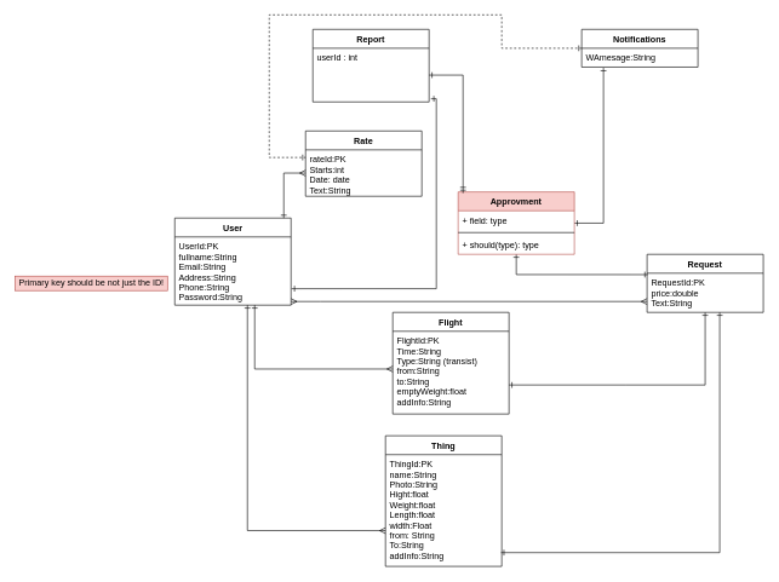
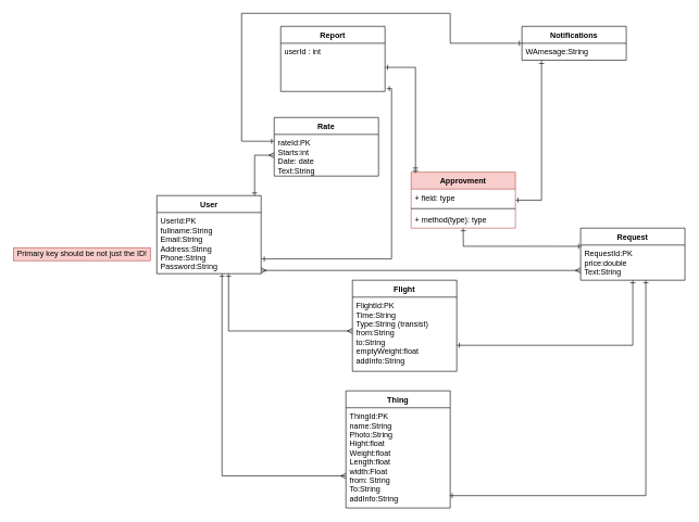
  <mxCell id="0" />
  <mxCell id="1" parent="0" />
  <mxCell id="2" style="edgeStyle=orthogonalEdgeStyle;rounded=0;orthogonalLoop=1;jettySize=auto;html=1;entryX=0;entryY=0.68;entryDx=0;entryDy=0;entryPerimeter=0;startArrow=ERone;startFill=0;endArrow=ERmany;endFill=0;" edge="1" parent="1" source="3" target="6"><mxGeometry relative="1" as="geometry"><Array as="points"><mxPoint x="340" y="731" /></Array></mxGeometry></mxCell>
  <mxCell id="3" value="User" style="swimlane;fontStyle=1;align=center;verticalAlign=top;childLayout=stackLayout;horizontal=1;startSize=26;horizontalStack=0;resizeParent=1;resizeParentMax=0;resizeLast=0;collapsible=1;marginBottom=0;" vertex="1" parent="1"><mxGeometry x="240" y="300" width="160" height="120" as="geometry" /></mxCell>
  <mxCell id="4" value="UserId:PK&#10;fullname:String&#10;Email:String&#10;Address:String&#10;Phone:String&#10;Password:String" style="text;strokeColor=none;fillColor=none;align=left;verticalAlign=top;spacingLeft=4;spacingRight=4;overflow=hidden;rotatable=0;points=[[0,0.5],[1,0.5]];portConstraint=eastwest;" vertex="1" parent="3"><mxGeometry y="26" width="160" height="94" as="geometry" /></mxCell>
  <mxCell id="5" value="Thing" style="swimlane;fontStyle=1;align=center;verticalAlign=top;childLayout=stackLayout;horizontal=1;startSize=26;horizontalStack=0;resizeParent=1;resizeParentMax=0;resizeLast=0;collapsible=1;marginBottom=0;" vertex="1" parent="1"><mxGeometry x="530" y="600" width="160" height="180" as="geometry" /></mxCell>
  <mxCell id="6" value="ThingId:PK&#10;name:String&#10;Photo:String&#10;Hight:float&#10;Weight:float&#10;Length:float&#10;width:Float&#10;from: String&#10;To:String&#10;addInfo:String" style="text;strokeColor=none;fillColor=none;align=left;verticalAlign=top;spacingLeft=4;spacingRight=4;overflow=hidden;rotatable=0;points=[[0,0.5],[1,0.5]];portConstraint=eastwest;" vertex="1" parent="5"><mxGeometry y="26" width="160" height="154" as="geometry" /></mxCell>
  <mxCell id="7" value="Flight" style="swimlane;fontStyle=1;align=center;verticalAlign=top;childLayout=stackLayout;horizontal=1;startSize=26;horizontalStack=0;resizeParent=1;resizeParentMax=0;resizeLast=0;collapsible=1;marginBottom=0;" vertex="1" parent="1"><mxGeometry x="540" y="430" width="160" height="140" as="geometry" /></mxCell>
  <mxCell id="8" value="FlightId:PK&#10;Time:String&#10;Type:String (transist)&#10;from:String&#10;to:String&#10;emptyWeight:float&#10;addInfo:String" style="text;strokeColor=none;fillColor=none;align=left;verticalAlign=top;spacingLeft=4;spacingRight=4;overflow=hidden;rotatable=0;points=[[0,0.5],[1,0.5]];portConstraint=eastwest;" vertex="1" parent="7"><mxGeometry y="26" width="160" height="114" as="geometry" /></mxCell>
  <mxCell id="9" style="edgeStyle=orthogonalEdgeStyle;rounded=0;orthogonalLoop=1;jettySize=auto;html=1;startArrow=ERone;startFill=0;endArrow=ERone;endFill=0;" edge="1" parent="1" source="10"><mxGeometry relative="1" as="geometry"><mxPoint x="689" y="761" as="targetPoint" /><Array as="points"><mxPoint x="990" y="761" /></Array></mxGeometry></mxCell>
  <mxCell id="10" value="Request" style="swimlane;fontStyle=1;align=center;verticalAlign=top;childLayout=stackLayout;horizontal=1;startSize=26;horizontalStack=0;resizeParent=1;resizeParentMax=0;resizeLast=0;collapsible=1;marginBottom=0;" vertex="1" parent="1"><mxGeometry x="890" y="350" width="160" height="80" as="geometry" /></mxCell>
  <mxCell id="11" value="RequestId:PK&#10;price:double&#10;Text:String" style="text;strokeColor=none;fillColor=none;align=left;verticalAlign=top;spacingLeft=4;spacingRight=4;overflow=hidden;rotatable=0;points=[[0,0.5],[1,0.5]];portConstraint=eastwest;" vertex="1" parent="10"><mxGeometry y="26" width="160" height="54" as="geometry" /></mxCell>
  <mxCell id="12" style="edgeStyle=orthogonalEdgeStyle;rounded=0;orthogonalLoop=1;jettySize=auto;html=1;startArrow=ERmany;startFill=0;endArrow=ERone;endFill=0;" edge="1" parent="1" target="4"><mxGeometry relative="1" as="geometry"><mxPoint x="540" y="508" as="sourcePoint" /><Array as="points"><mxPoint x="350" y="508" /></Array></mxGeometry></mxCell>
  <mxCell id="13" style="edgeStyle=orthogonalEdgeStyle;rounded=0;orthogonalLoop=1;jettySize=auto;html=1;startArrow=ERmany;startFill=0;endArrow=ERmany;endFill=0;" edge="1" parent="1" source="4"><mxGeometry relative="1" as="geometry"><mxPoint x="890" y="415" as="targetPoint" /><Array as="points"><mxPoint x="440" y="415" /><mxPoint x="440" y="415" /></Array></mxGeometry></mxCell>
  <mxCell id="14" value="Rate" style="swimlane;fontStyle=1;align=center;verticalAlign=top;childLayout=stackLayout;horizontal=1;startSize=26;horizontalStack=0;resizeParent=1;resizeParentMax=0;resizeLast=0;collapsible=1;marginBottom=0;" vertex="1" parent="1"><mxGeometry x="420" y="180" width="160" height="90" as="geometry" /></mxCell>
  <mxCell id="15" value="rateId:PK&#10;Starts:int&#10;Date: date&#10;Text:String" style="text;strokeColor=none;fillColor=none;align=left;verticalAlign=top;spacingLeft=4;spacingRight=4;overflow=hidden;rotatable=0;points=[[0,0.5],[1,0.5]];portConstraint=eastwest;" vertex="1" parent="14"><mxGeometry y="26" width="160" height="64" as="geometry" /></mxCell>
  <mxCell id="16" style="edgeStyle=orthogonalEdgeStyle;rounded=0;orthogonalLoop=1;jettySize=auto;html=1;startArrow=ERone;startFill=0;endArrow=ERmany;endFill=0;" edge="1" parent="1" target="15"><mxGeometry relative="1" as="geometry"><mxPoint x="390" y="300" as="sourcePoint" /><Array as="points"><mxPoint x="390" y="300" /><mxPoint x="390" y="238" /></Array></mxGeometry></mxCell>
  <mxCell id="17" style="edgeStyle=orthogonalEdgeStyle;rounded=0;orthogonalLoop=1;jettySize=auto;html=1;startArrow=ERone;startFill=0;endArrow=ERone;endFill=0;" edge="1" parent="1" source="11"><mxGeometry relative="1" as="geometry"><mxPoint x="700" y="530" as="targetPoint" /><Array as="points"><mxPoint x="860" y="530" /><mxPoint x="700" y="530" /></Array></mxGeometry></mxCell>
  <mxCell id="18" value="Notifications" style="swimlane;fontStyle=1;align=center;verticalAlign=top;childLayout=stackLayout;horizontal=1;startSize=26;horizontalStack=0;resizeParent=1;resizeParentMax=0;resizeLast=0;collapsible=1;marginBottom=0;" vertex="1" parent="1"><mxGeometry x="800" y="40" width="160" height="52" as="geometry" /></mxCell>
  <mxCell id="19" value="WAmesage:String&#10;" style="text;strokeColor=none;fillColor=none;align=left;verticalAlign=top;spacingLeft=4;spacingRight=4;overflow=hidden;rotatable=0;points=[[0,0.5],[1,0.5]];portConstraint=eastwest;" vertex="1" parent="18"><mxGeometry y="26" width="160" height="26" as="geometry" /></mxCell>
- <mxCell id="20" style="edgeStyle=orthogonalEdgeStyle;rounded=0;orthogonalLoop=1;jettySize=auto;html=1;startArrow=ERone;startFill=0;endArrow=ERone;endFill=0;exitX=0;exitY=0.5;exitDx=0;exitDy=0;entryX=0;entryY=0.164;entryDx=0;entryDy=0;entryPerimeter=0;dashed=1;" edge="1" parent="1" source="18" target="15"><mxGeometry relative="1" as="geometry"><mxPoint x="711" y="28" as="targetPoint" /><Array as="points"><mxPoint x="690" y="66" /><mxPoint x="690" y="20" /><mxPoint x="370" y="20" /><mxPoint x="370" y="217" /></Array></mxGeometry></mxCell>
+ <mxCell id="20" style="edgeStyle=orthogonalEdgeStyle;rounded=0;orthogonalLoop=1;jettySize=auto;html=1;startArrow=ERone;startFill=0;endArrow=ERone;endFill=0;exitX=0;exitY=0.5;exitDx=0;exitDy=0;entryX=0;entryY=0.164;entryDx=0;entryDy=0;entryPerimeter=0;" edge="1" parent="1" source="18" target="15"><mxGeometry relative="1" as="geometry"><mxPoint x="711" y="28" as="targetPoint" /><Array as="points"><mxPoint x="690" y="66" /><mxPoint x="690" y="20" /><mxPoint x="370" y="20" /><mxPoint x="370" y="217" /></Array></mxGeometry></mxCell>
  <mxCell id="21" value="Primary key should be not just the ID!" style="text;html=1;align=center;verticalAlign=middle;resizable=0;points=[];autosize=1;fillColor=#f8cecc;strokeColor=#b85450;" vertex="1" parent="1"><mxGeometry x="20" y="380" width="210" height="20" as="geometry" /></mxCell>
  <mxCell id="22" style="edgeStyle=orthogonalEdgeStyle;rounded=0;orthogonalLoop=1;jettySize=auto;html=1;entryX=0.006;entryY=0.036;entryDx=0;entryDy=0;entryPerimeter=0;startArrow=ERone;startFill=0;endArrow=ERone;endFill=0;" edge="1" parent="1" source="24" target="11"><mxGeometry relative="1" as="geometry" /></mxCell>
  <mxCell id="23" style="edgeStyle=orthogonalEdgeStyle;rounded=0;orthogonalLoop=1;jettySize=auto;html=1;startArrow=ERone;startFill=0;endArrow=ERone;endFill=0;" edge="1" parent="1" source="24"><mxGeometry relative="1" as="geometry"><mxPoint x="830" y="93" as="targetPoint" /><Array as="points"><mxPoint x="830" y="307" /><mxPoint x="830" y="93" /></Array></mxGeometry></mxCell>
  <mxCell id="24" value="Approvment" style="swimlane;fontStyle=1;align=center;verticalAlign=top;childLayout=stackLayout;horizontal=1;startSize=26;horizontalStack=0;resizeParent=1;resizeParentMax=0;resizeLast=0;collapsible=1;marginBottom=0;fillColor=#f8cecc;strokeColor=#b85450;" vertex="1" parent="1"><mxGeometry x="630" y="264" width="160" height="86" as="geometry" /></mxCell>
  <mxCell id="25" value="+ field: type" style="text;strokeColor=none;fillColor=none;align=left;verticalAlign=top;spacingLeft=4;spacingRight=4;overflow=hidden;rotatable=0;points=[[0,0.5],[1,0.5]];portConstraint=eastwest;" vertex="1" parent="24"><mxGeometry y="26" width="160" height="26" as="geometry" /></mxCell>
  <mxCell id="26" value="" style="line;strokeWidth=1;fillColor=none;align=left;verticalAlign=middle;spacingTop=-1;spacingLeft=3;spacingRight=3;rotatable=0;labelPosition=right;points=[];portConstraint=eastwest;" vertex="1" parent="24"><mxGeometry y="52" width="160" height="8" as="geometry" /></mxCell>
- <mxCell id="27" value="+ should(type): type" style="text;strokeColor=none;fillColor=none;align=left;verticalAlign=top;spacingLeft=4;spacingRight=4;overflow=hidden;rotatable=0;points=[[0,0.5],[1,0.5]];portConstraint=eastwest;" vertex="1" parent="24"><mxGeometry y="60" width="160" height="26" as="geometry" /></mxCell>
+ <mxCell id="27" value="+ method(type): type" style="text;strokeColor=none;fillColor=none;align=left;verticalAlign=top;spacingLeft=4;spacingRight=4;overflow=hidden;rotatable=0;points=[[0,0.5],[1,0.5]];portConstraint=eastwest;" vertex="1" parent="24"><mxGeometry y="60" width="160" height="26" as="geometry" /></mxCell>
  <mxCell id="28" value="Report" style="swimlane;fontStyle=1;align=center;verticalAlign=top;childLayout=stackLayout;horizontal=1;startSize=26;horizontalStack=0;resizeParent=1;resizeParentMax=0;resizeLast=0;collapsible=1;marginBottom=0;" vertex="1" parent="1"><mxGeometry x="430" y="40" width="160" height="100" as="geometry" /></mxCell>
  <mxCell id="29" value="userId : int&#10;" style="text;strokeColor=none;fillColor=none;align=left;verticalAlign=top;spacingLeft=4;spacingRight=4;overflow=hidden;rotatable=0;points=[[0,0.5],[1,0.5]];portConstraint=eastwest;" vertex="1" parent="28"><mxGeometry y="26" width="160" height="74" as="geometry" /></mxCell>
  <mxCell id="30" style="edgeStyle=orthogonalEdgeStyle;rounded=0;orthogonalLoop=1;jettySize=auto;html=1;entryX=0.042;entryY=0.019;entryDx=0;entryDy=0;entryPerimeter=0;startArrow=ERone;startFill=0;endArrow=ERmandOne;endFill=0;" edge="1" parent="1" source="29" target="24"><mxGeometry relative="1" as="geometry" /></mxCell>
  <mxCell id="31" style="edgeStyle=orthogonalEdgeStyle;rounded=0;orthogonalLoop=1;jettySize=auto;html=1;entryX=1.005;entryY=0.759;entryDx=0;entryDy=0;entryPerimeter=0;startArrow=ERone;startFill=0;endArrow=ERone;endFill=0;exitX=1.016;exitY=0.941;exitDx=0;exitDy=0;exitPerimeter=0;" edge="1" parent="1" source="29" target="4"><mxGeometry relative="1" as="geometry"><Array as="points"><mxPoint x="600" y="136" /><mxPoint x="600" y="397" /></Array></mxGeometry></mxCell>
